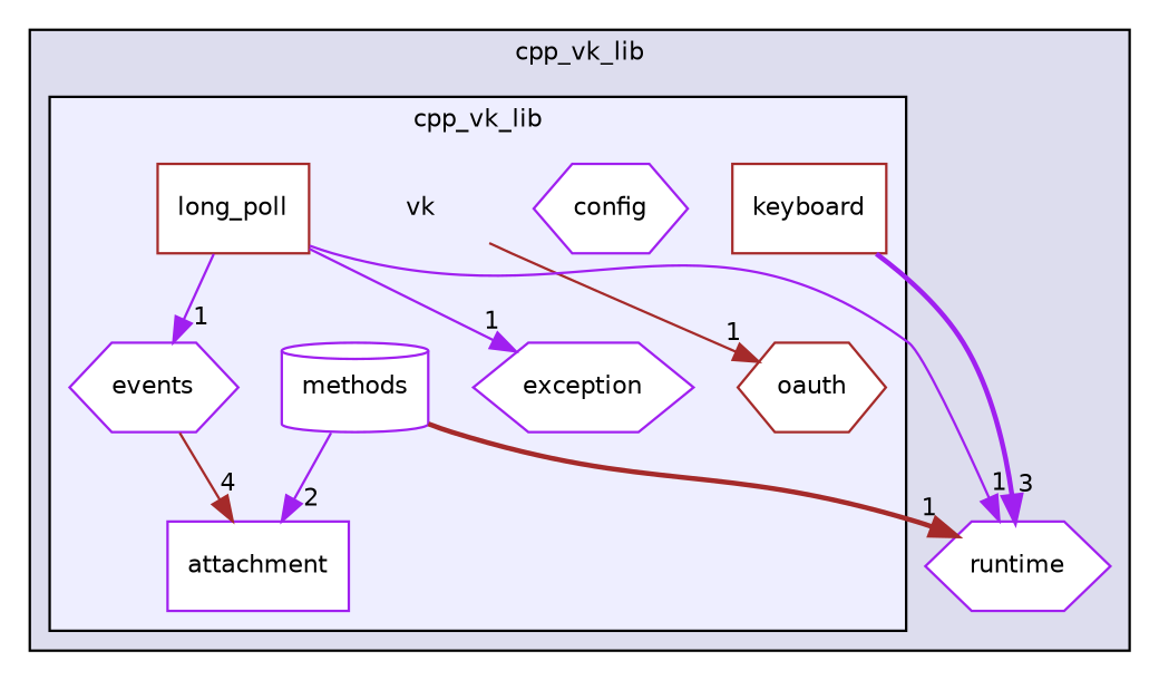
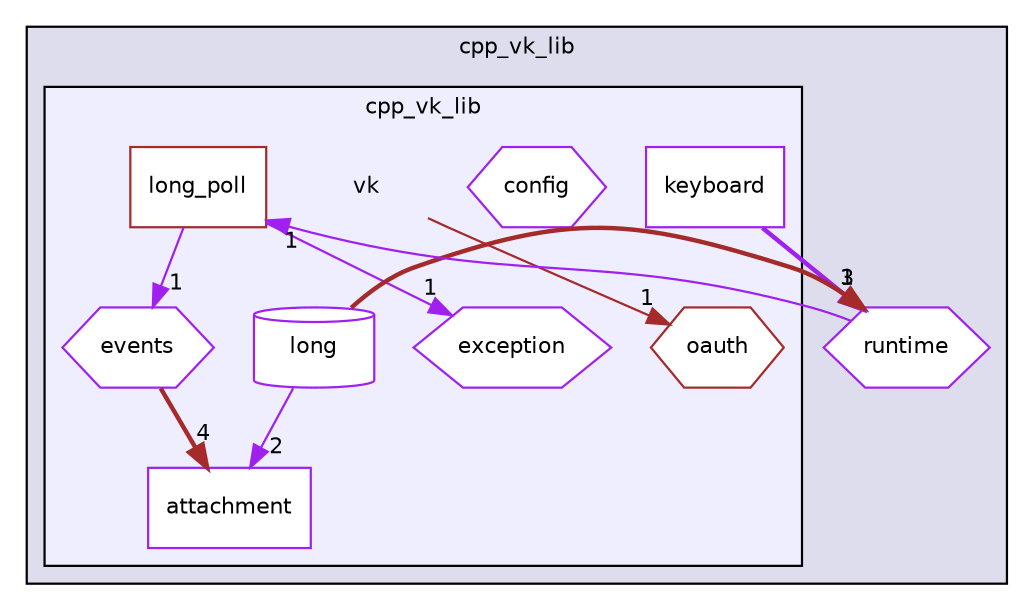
  digraph {
    compound=true
    fontname="DejaVu Sans"
    node [color=purple fontname="DejaVu Sans" fontsize=10 shape=hexagon fillcolor=white style=filled]
    edge [color=purple fontname="DejaVu Sans" headlabel=1 labeldistance=1.5 labelfontname=Helvetica labelfontsize=10 style=solid]
    n1 [color=brown label=vk shape=plaintext fillcolor="" style=""]
    n2 [label=attachment shape=box]
    n3 [label=config]
    n4 [label=events]
    n5 [label=exception]
-   n6 [color=brown label=keyboard shape=box]
+   n6 [label=keyboard shape=box]
    n7 [color=brown label=long_poll shape=box]
-   n8 [label=methods shape=cylinder]
+   n8 [label=long shape=cylinder]
    n9 [color=brown label=oauth]
    n10 [label=runtime]
    subgraph cluster_1 {
      bgcolor="#ddddee"
      fontsize=10
      label=cpp_vk_lib
      pencolor=black
      n10
      subgraph cluster_2 {
        bgcolor="#eeeeff"
        fontsize=10
        label=cpp_vk_lib
        pencolor=black
        n1
        n2
        n3
        n4
        n5
        n6
        n7
        n8
        n9
      }
    }
    n1 -> n9 [color=brown]
-   n4 -> n2 [color=brown headlabel=4]
+   n4 -> n2 [color=brown headlabel=4 style=bold]
    n6 -> n10 [headlabel=3 style=bold]
    n7 -> n4
    n7 -> n5
-   n7 -> n10
+   n10 -> n7
    n8 -> n2 [headlabel=2]
    n8 -> n10 [color=brown style=bold]
  }
